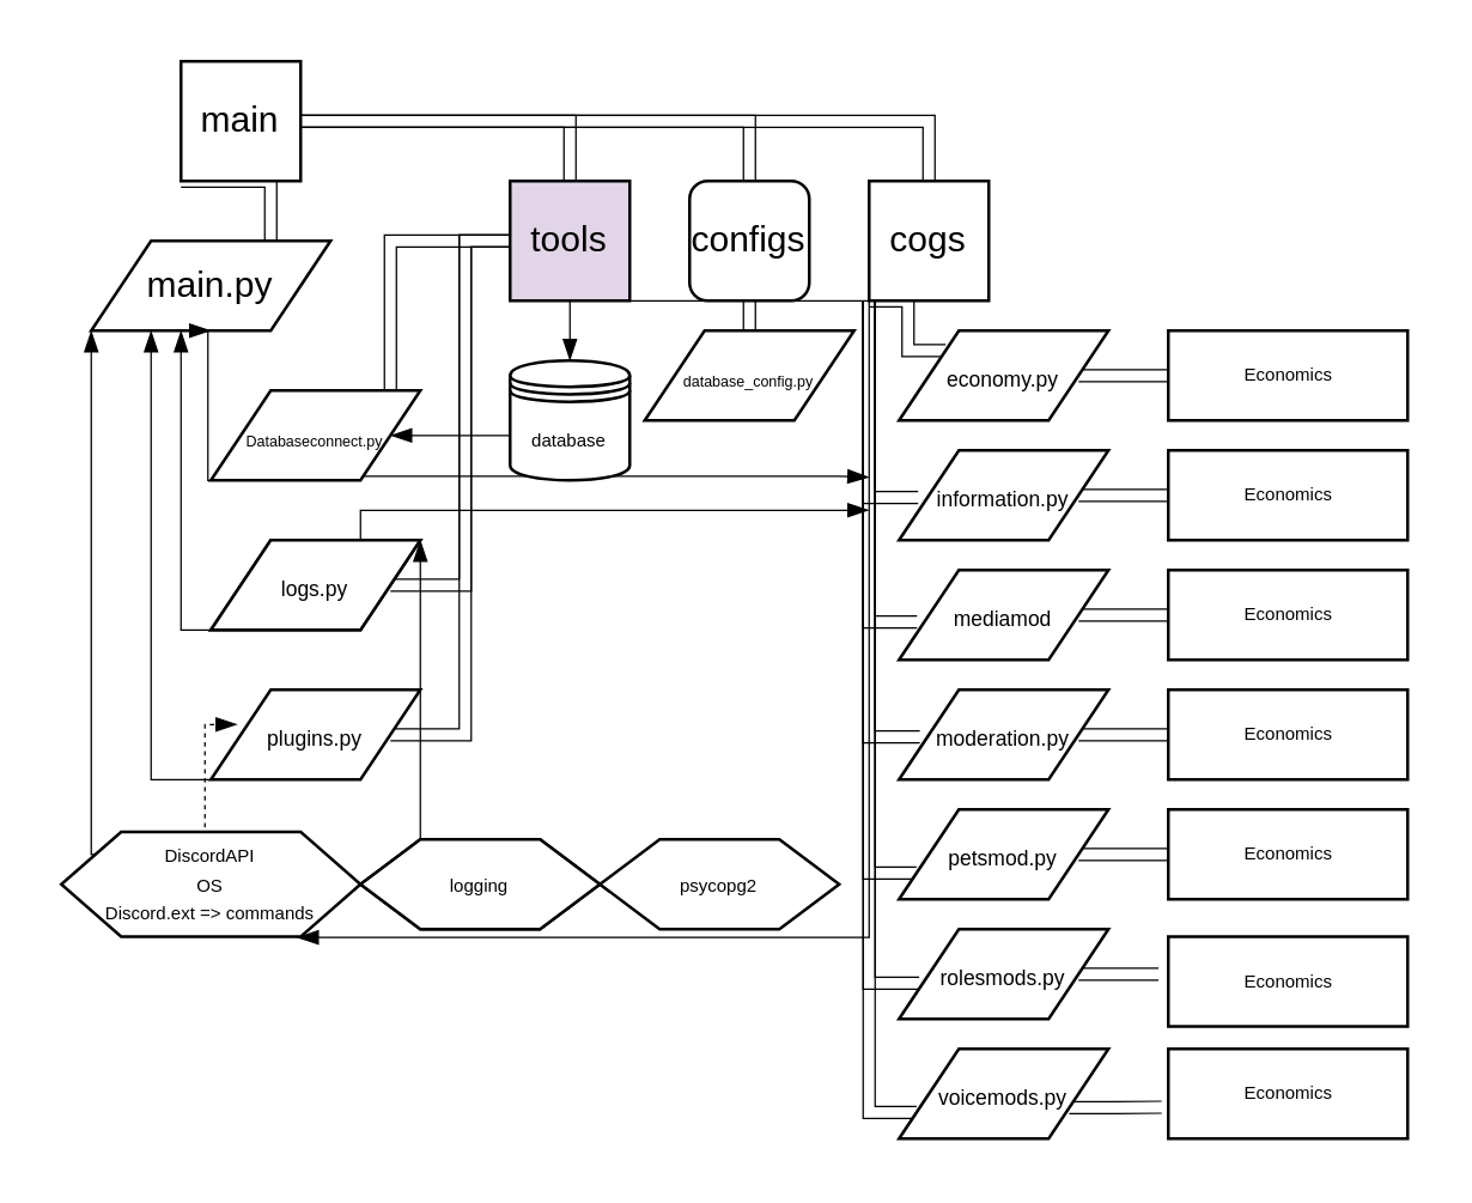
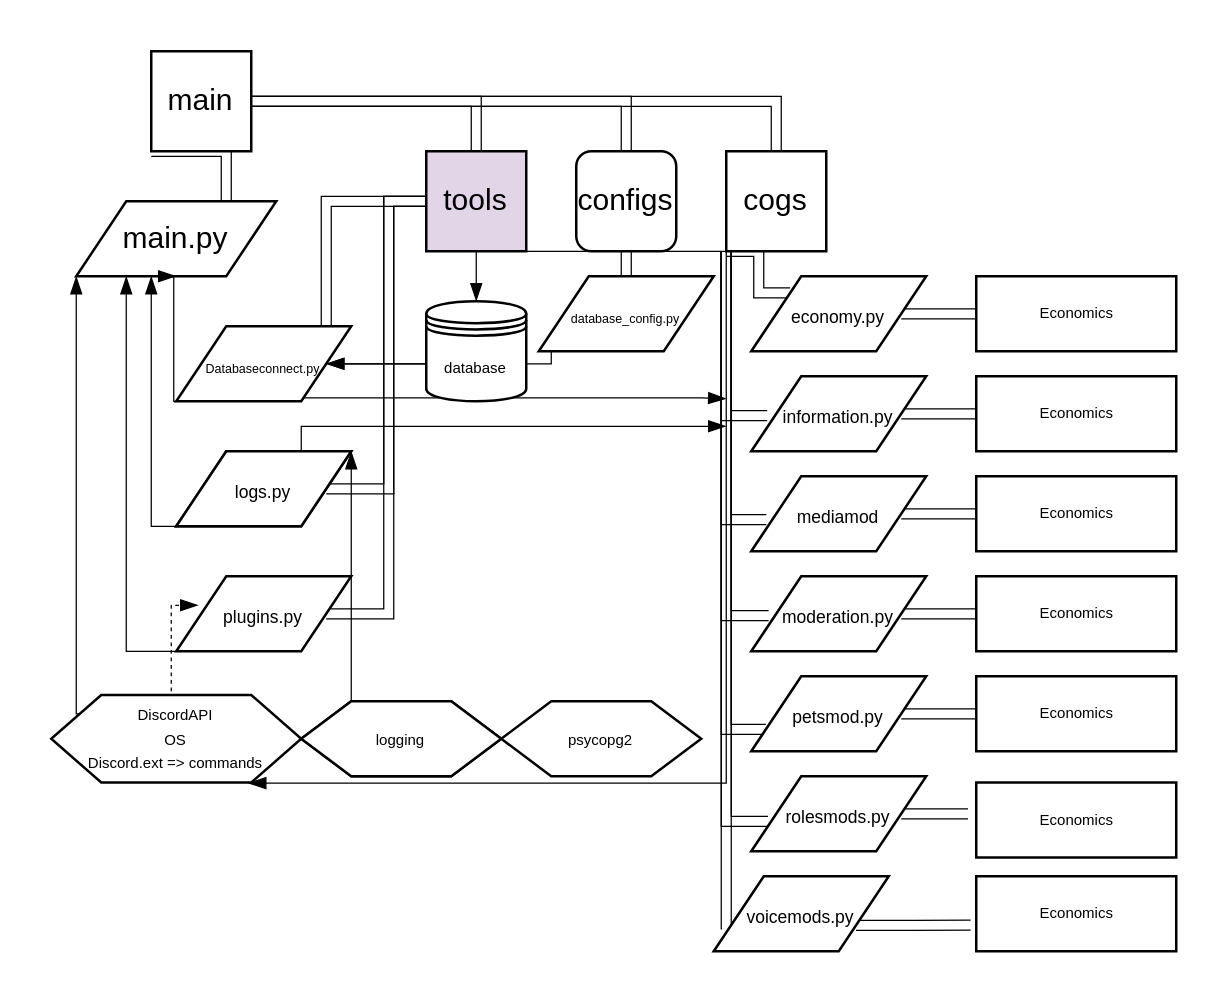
  <mxCell id="0" />
  <mxCell id="1" parent="0" />
  <mxCell id="2" style="rounded=0;orthogonalLoop=1;jettySize=auto;html=1;exitX=0;exitY=1;exitDx=0;exitDy=0;strokeWidth=0.5;endArrow=blockThin;endFill=1;edgeStyle=elbowEdgeStyle;entryX=0.75;entryY=0;entryDx=0;entryDy=0;shape=link;" edge="1" parent="1" source="6" target="7"><mxGeometry relative="1" as="geometry"><mxPoint x="130" y="90" as="targetPoint" /><Array as="points"><mxPoint x="90" y="70" /><mxPoint x="110" y="20" /></Array></mxGeometry></mxCell>
  <mxCell id="3" style="edgeStyle=elbowEdgeStyle;rounded=0;orthogonalLoop=1;jettySize=auto;html=1;strokeWidth=0.5;endArrow=blockThin;endFill=1;shape=link;" edge="1" parent="1" source="6" target="11"><mxGeometry relative="1" as="geometry"><Array as="points"><mxPoint x="190" y="40" /></Array></mxGeometry></mxCell>
  <mxCell id="4" style="edgeStyle=elbowEdgeStyle;shape=link;rounded=0;orthogonalLoop=1;jettySize=auto;html=1;strokeWidth=0.5;endArrow=blockThin;endFill=1;" edge="1" parent="1" source="6" target="13"><mxGeometry relative="1" as="geometry"><Array as="points"><mxPoint x="250" y="40" /><mxPoint x="280" y="40" /></Array></mxGeometry></mxCell>
  <mxCell id="5" style="edgeStyle=elbowEdgeStyle;shape=link;rounded=0;orthogonalLoop=1;jettySize=auto;html=1;strokeWidth=0.5;endArrow=blockThin;endFill=1;" edge="1" parent="1" source="6" target="23"><mxGeometry relative="1" as="geometry"><Array as="points"><mxPoint x="310" y="40" /><mxPoint x="320" y="50" /><mxPoint x="330" y="40" /></Array></mxGeometry></mxCell>
  <mxCell id="6" value="main" style="whiteSpace=wrap;html=1;aspect=fixed;" vertex="1" parent="1"><mxGeometry x="60" y="20" width="40" height="40" as="geometry" /></mxCell>
  <mxCell id="7" value="main.py" style="shape=parallelogram;perimeter=parallelogramPerimeter;whiteSpace=wrap;html=1;fixedSize=1;" vertex="1" parent="1"><mxGeometry x="30" y="80" width="80" height="30" as="geometry" /></mxCell>
  <mxCell id="8" value="" style="edgeStyle=elbowEdgeStyle;rounded=0;orthogonalLoop=1;jettySize=auto;html=1;strokeWidth=0.5;endArrow=blockThin;endFill=1;shape=link;" edge="1" parent="1" source="11" target="26"><mxGeometry relative="1" as="geometry"><Array as="points"><mxPoint x="130" y="120" /></Array></mxGeometry></mxCell>
  <mxCell id="9" style="edgeStyle=elbowEdgeStyle;rounded=0;orthogonalLoop=1;jettySize=auto;html=1;strokeWidth=0.5;fontSize=7;endArrow=blockThin;endFill=1;shape=link;" edge="1" parent="1" source="11" target="28"><mxGeometry relative="1" as="geometry" /></mxCell>
  <mxCell id="10" style="edgeStyle=elbowEdgeStyle;rounded=0;orthogonalLoop=1;jettySize=auto;html=1;strokeWidth=0.5;fontSize=7;endArrow=blockThin;endFill=1;shape=link;" edge="1" parent="1" source="11" target="30"><mxGeometry relative="1" as="geometry" /></mxCell>
  <mxCell id="11" value="tools&lt;br&gt;" style="whiteSpace=wrap;html=1;aspect=fixed;fillColor=#e1d5e7;" vertex="1" parent="1"><mxGeometry x="170" y="60" width="40" height="40" as="geometry" /></mxCell>
  <mxCell id="12" value="" style="edgeStyle=elbowEdgeStyle;rounded=0;orthogonalLoop=1;jettySize=auto;html=1;strokeWidth=0.5;fontSize=5;endArrow=blockThin;endFill=1;shape=link;" edge="1" parent="1" source="13" target="32"><mxGeometry relative="1" as="geometry" /></mxCell>
  <mxCell id="13" value="configs" style="whiteSpace=wrap;html=1;aspect=fixed;rounded=1;" vertex="1" parent="1"><mxGeometry x="230" y="60" width="40" height="40" as="geometry" /></mxCell>
  <mxCell id="14" style="edgeStyle=elbowEdgeStyle;rounded=0;orthogonalLoop=1;jettySize=auto;html=1;exitX=0;exitY=1;exitDx=0;exitDy=0;entryX=0;entryY=0;entryDx=0;entryDy=0;strokeWidth=0.5;fontSize=5;endArrow=blockThin;endFill=1;shape=link;" edge="1" parent="1" source="23" target="34"><mxGeometry relative="1" as="geometry" /></mxCell>
  <mxCell id="15" style="edgeStyle=elbowEdgeStyle;rounded=0;orthogonalLoop=1;jettySize=auto;html=1;entryX=0.091;entryY=0.524;entryDx=0;entryDy=0;entryPerimeter=0;strokeWidth=0.5;fontSize=5;endArrow=blockThin;endFill=1;shape=link;" edge="1" parent="1" source="23" target="36"><mxGeometry relative="1" as="geometry"><Array as="points"><mxPoint x="290" y="160" /></Array></mxGeometry></mxCell>
  <mxCell id="16" style="edgeStyle=elbowEdgeStyle;rounded=0;orthogonalLoop=1;jettySize=auto;html=1;entryX=0.086;entryY=0.579;entryDx=0;entryDy=0;entryPerimeter=0;strokeWidth=0.5;fontSize=5;endArrow=blockThin;endFill=1;shape=link;" edge="1" parent="1" source="23" target="38"><mxGeometry relative="1" as="geometry"><Array as="points"><mxPoint x="290" y="150" /></Array></mxGeometry></mxCell>
  <mxCell id="17" style="edgeStyle=elbowEdgeStyle;rounded=0;orthogonalLoop=1;jettySize=auto;html=1;entryX=0.099;entryY=0.524;entryDx=0;entryDy=0;entryPerimeter=0;strokeWidth=0.5;fontSize=5;endArrow=blockThin;endFill=1;shape=link;" edge="1" parent="1" source="23" target="40"><mxGeometry relative="1" as="geometry"><Array as="points"><mxPoint x="290" y="240" /></Array></mxGeometry></mxCell>
  <mxCell id="18" style="edgeStyle=elbowEdgeStyle;rounded=0;orthogonalLoop=1;jettySize=auto;html=1;entryX=0;entryY=0.75;entryDx=0;entryDy=0;strokeWidth=0.5;fontSize=5;endArrow=blockThin;endFill=1;shape=link;" edge="1" parent="1" source="23" target="42"><mxGeometry relative="1" as="geometry"><Array as="points"><mxPoint x="290" y="240" /></Array></mxGeometry></mxCell>
  <mxCell id="19" style="edgeStyle=elbowEdgeStyle;rounded=0;orthogonalLoop=1;jettySize=auto;html=1;entryX=0.096;entryY=0.603;entryDx=0;entryDy=0;entryPerimeter=0;strokeWidth=0.5;fontSize=5;endArrow=blockThin;endFill=1;shape=link;" edge="1" parent="1" source="23" target="44"><mxGeometry relative="1" as="geometry"><Array as="points"><mxPoint x="290" y="270" /></Array></mxGeometry></mxCell>
  <mxCell id="20" style="edgeStyle=elbowEdgeStyle;rounded=0;orthogonalLoop=1;jettySize=auto;html=1;entryX=0;entryY=0.75;entryDx=0;entryDy=0;strokeWidth=0.5;fontSize=5;endArrow=blockThin;endFill=1;shape=link;" edge="1" parent="1" source="23" target="46"><mxGeometry relative="1" as="geometry"><Array as="points"><mxPoint x="290" y="110" /><mxPoint x="290" y="280" /></Array></mxGeometry></mxCell>
  <mxCell id="21" style="edgeStyle=elbowEdgeStyle;rounded=0;orthogonalLoop=1;jettySize=auto;html=1;exitX=0;exitY=1;exitDx=0;exitDy=0;entryX=0.5;entryY=0;entryDx=0;entryDy=0;strokeWidth=0.5;fontSize=6;endArrow=blockThin;endFill=1;" edge="1" parent="1" source="23" target="58"><mxGeometry relative="1" as="geometry"><Array as="points"><mxPoint x="190" y="120" /></Array></mxGeometry></mxCell>
  <mxCell id="22" style="edgeStyle=elbowEdgeStyle;rounded=0;orthogonalLoop=1;jettySize=auto;html=1;entryX=0.788;entryY=1.007;entryDx=0;entryDy=0;strokeWidth=0.5;fontSize=6;endArrow=blockThin;endFill=1;entryPerimeter=0;" edge="1" parent="1" source="23" target="49"><mxGeometry relative="1" as="geometry"><Array as="points"><mxPoint x="290" y="110" /><mxPoint x="260" y="330" /><mxPoint x="140" y="330" /><mxPoint x="290" y="270" /><mxPoint x="200" y="330" /><mxPoint x="300" y="270" /><mxPoint x="110" y="350" /></Array></mxGeometry></mxCell>
  <mxCell id="23" value="cogs" style="whiteSpace=wrap;html=1;aspect=fixed;" vertex="1" parent="1"><mxGeometry x="290" y="60" width="40" height="40" as="geometry" /></mxCell>
  <mxCell id="24" style="edgeStyle=elbowEdgeStyle;rounded=0;orthogonalLoop=1;jettySize=auto;html=1;exitX=0;exitY=1;exitDx=0;exitDy=0;strokeWidth=0.5;fontSize=6;endArrow=blockThin;endFill=1;" edge="1" parent="1" source="26"><mxGeometry relative="1" as="geometry"><mxPoint x="70" y="110" as="targetPoint" /><Array as="points"><mxPoint x="69" y="110" /></Array></mxGeometry></mxCell>
  <mxCell id="25" style="edgeStyle=elbowEdgeStyle;rounded=0;orthogonalLoop=1;jettySize=auto;html=1;exitX=0.75;exitY=1;exitDx=0;exitDy=0;strokeWidth=0.5;fontSize=6;endArrow=blockThin;endFill=1;" edge="1" parent="1" source="26"><mxGeometry relative="1" as="geometry"><mxPoint x="290" y="159" as="targetPoint" /><Array as="points"><mxPoint x="280" y="170" /><mxPoint x="120" y="170" /></Array></mxGeometry></mxCell>
  <mxCell id="26" value="&lt;font style=&quot;font-size: 5px;&quot;&gt;Databaseconnect.py&lt;/font&gt;" style="shape=parallelogram;perimeter=parallelogramPerimeter;whiteSpace=wrap;html=1;fixedSize=1;" vertex="1" parent="1"><mxGeometry x="70" y="130" width="70" height="30" as="geometry" /></mxCell>
  <mxCell id="27" style="edgeStyle=elbowEdgeStyle;rounded=0;orthogonalLoop=1;jettySize=auto;html=1;exitX=0;exitY=1;exitDx=0;exitDy=0;strokeWidth=0.5;fontSize=6;endArrow=blockThin;endFill=1;" edge="1" parent="1" source="28"><mxGeometry relative="1" as="geometry"><mxPoint x="60" y="110" as="targetPoint" /><Array as="points"><mxPoint x="60" y="160" /></Array></mxGeometry></mxCell>
  <mxCell id="28" value="&lt;font style=&quot;font-size: 7px;&quot;&gt;logs.py&lt;/font&gt;" style="shape=parallelogram;perimeter=parallelogramPerimeter;whiteSpace=wrap;html=1;fixedSize=1;" vertex="1" parent="1"><mxGeometry x="70" y="180" width="70" height="30" as="geometry" /></mxCell>
  <mxCell id="29" style="edgeStyle=elbowEdgeStyle;rounded=0;orthogonalLoop=1;jettySize=auto;html=1;exitX=0;exitY=1;exitDx=0;exitDy=0;entryX=0.25;entryY=1;entryDx=0;entryDy=0;strokeWidth=0.5;fontSize=6;endArrow=blockThin;endFill=1;" edge="1" parent="1" source="30" target="7"><mxGeometry relative="1" as="geometry"><Array as="points"><mxPoint x="50" y="190" /></Array></mxGeometry></mxCell>
  <mxCell id="30" value="&lt;font style=&quot;font-size: 7px;&quot;&gt;plugins.py&lt;br&gt;&lt;/font&gt;" style="shape=parallelogram;perimeter=parallelogramPerimeter;whiteSpace=wrap;html=1;fixedSize=1;" vertex="1" parent="1"><mxGeometry x="70" y="230" width="70" height="30" as="geometry" /></mxCell>
+ <mxCell id="31" style="edgeStyle=elbowEdgeStyle;rounded=0;orthogonalLoop=1;jettySize=auto;html=1;exitX=0;exitY=1;exitDx=0;exitDy=0;entryX=1;entryY=0.5;entryDx=0;entryDy=0;strokeWidth=0.5;fontSize=6;endArrow=blockThin;endFill=1;" edge="1" parent="1" source="32" target="26"><mxGeometry relative="1" as="geometry"><Array as="points"><mxPoint x="220" y="150" /><mxPoint x="190" y="150" /></Array></mxGeometry></mxCell>
  <mxCell id="32" value="&lt;font style=&quot;font-size: 5px;&quot;&gt;database_config.py&lt;/font&gt;" style="shape=parallelogram;perimeter=parallelogramPerimeter;whiteSpace=wrap;html=1;fixedSize=1;" vertex="1" parent="1"><mxGeometry x="215" y="110" width="70" height="30" as="geometry" /></mxCell>
  <mxCell id="33" style="edgeStyle=elbowEdgeStyle;rounded=0;orthogonalLoop=1;jettySize=auto;html=1;exitX=1;exitY=0.5;exitDx=0;exitDy=0;entryX=0;entryY=0.5;entryDx=0;entryDy=0;strokeWidth=0.5;fontSize=6;endArrow=blockThin;endFill=1;shape=link;" edge="1" parent="1" source="34" target="56"><mxGeometry relative="1" as="geometry" /></mxCell>
  <mxCell id="34" value="&lt;font style=&quot;font-size: 7px;&quot;&gt;economy.py&lt;br&gt;&lt;/font&gt;" style="shape=parallelogram;perimeter=parallelogramPerimeter;whiteSpace=wrap;html=1;fixedSize=1;" vertex="1" parent="1"><mxGeometry x="300" y="110" width="70" height="30" as="geometry" /></mxCell>
  <mxCell id="35" style="edgeStyle=elbowEdgeStyle;shape=link;rounded=0;orthogonalLoop=1;jettySize=auto;html=1;exitX=1;exitY=0.5;exitDx=0;exitDy=0;entryX=0;entryY=0.5;entryDx=0;entryDy=0;strokeWidth=0.5;fontSize=6;endArrow=blockThin;endFill=1;" edge="1" parent="1" source="36" target="64"><mxGeometry relative="1" as="geometry" /></mxCell>
  <mxCell id="36" value="&lt;span style=&quot;font-size: 7px;&quot;&gt;information.py&lt;/span&gt;" style="shape=parallelogram;perimeter=parallelogramPerimeter;whiteSpace=wrap;html=1;fixedSize=1;" vertex="1" parent="1"><mxGeometry x="300" y="150" width="70" height="30" as="geometry" /></mxCell>
  <mxCell id="37" style="edgeStyle=elbowEdgeStyle;shape=link;rounded=0;orthogonalLoop=1;jettySize=auto;html=1;exitX=1;exitY=0.5;exitDx=0;exitDy=0;entryX=0;entryY=0.5;entryDx=0;entryDy=0;strokeWidth=0.5;fontSize=6;endArrow=blockThin;endFill=1;" edge="1" parent="1" source="38" target="59"><mxGeometry relative="1" as="geometry" /></mxCell>
  <mxCell id="38" value="&lt;font style=&quot;font-size: 7px;&quot;&gt;mediamod&lt;/font&gt;" style="shape=parallelogram;perimeter=parallelogramPerimeter;whiteSpace=wrap;html=1;fixedSize=1;" vertex="1" parent="1"><mxGeometry x="300" y="190" width="70" height="30" as="geometry" /></mxCell>
  <mxCell id="39" style="edgeStyle=elbowEdgeStyle;shape=link;rounded=0;orthogonalLoop=1;jettySize=auto;html=1;exitX=1;exitY=0.5;exitDx=0;exitDy=0;entryX=0;entryY=0.5;entryDx=0;entryDy=0;strokeWidth=0.5;fontSize=6;endArrow=blockThin;endFill=1;" edge="1" parent="1" source="40" target="60"><mxGeometry relative="1" as="geometry" /></mxCell>
  <mxCell id="40" value="&lt;font style=&quot;font-size: 7px;&quot;&gt;moderation.py&lt;/font&gt;" style="shape=parallelogram;perimeter=parallelogramPerimeter;whiteSpace=wrap;html=1;fixedSize=1;" vertex="1" parent="1"><mxGeometry x="300" y="230" width="70" height="30" as="geometry" /></mxCell>
  <mxCell id="41" value="" style="edgeStyle=elbowEdgeStyle;shape=link;rounded=0;orthogonalLoop=1;jettySize=auto;html=1;strokeWidth=0.5;fontSize=6;endArrow=blockThin;endFill=1;" edge="1" parent="1" source="42" target="62"><mxGeometry relative="1" as="geometry" /></mxCell>
  <mxCell id="42" value="&lt;span style=&quot;font-size: 7px;&quot;&gt;petsmod.py&lt;/span&gt;" style="shape=parallelogram;perimeter=parallelogramPerimeter;whiteSpace=wrap;html=1;fixedSize=1;" vertex="1" parent="1"><mxGeometry x="300" y="270" width="70" height="30" as="geometry" /></mxCell>
  <mxCell id="43" style="edgeStyle=elbowEdgeStyle;shape=link;rounded=0;orthogonalLoop=1;jettySize=auto;html=1;exitX=1;exitY=0.5;exitDx=0;exitDy=0;entryX=-0.041;entryY=0.417;entryDx=0;entryDy=0;entryPerimeter=0;strokeWidth=0.5;fontSize=6;endArrow=blockThin;endFill=1;" edge="1" parent="1" source="44" target="61"><mxGeometry relative="1" as="geometry" /></mxCell>
  <mxCell id="44" value="&lt;font style=&quot;font-size: 7px;&quot;&gt;rolesmods.py&lt;/font&gt;" style="shape=parallelogram;perimeter=parallelogramPerimeter;whiteSpace=wrap;html=1;fixedSize=1;" vertex="1" parent="1"><mxGeometry x="300" y="310" width="70" height="30" as="geometry" /></mxCell>
  <mxCell id="45" style="edgeStyle=elbowEdgeStyle;rounded=0;orthogonalLoop=1;jettySize=auto;html=1;exitX=1;exitY=0.75;exitDx=0;exitDy=0;entryX=-0.028;entryY=0.65;entryDx=0;entryDy=0;strokeWidth=0.5;fontSize=6;endArrow=blockThin;endFill=1;shape=link;entryPerimeter=0;" edge="1" parent="1" source="46" target="63"><mxGeometry relative="1" as="geometry" /></mxCell>
- <mxCell id="46" value="&lt;font style=&quot;font-size: 7px;&quot;&gt;voicemods.py&lt;/font&gt;" style="shape=parallelogram;perimeter=parallelogramPerimeter;whiteSpace=wrap;html=1;fixedSize=1;" vertex="1" parent="1"><mxGeometry x="300" y="350" width="70" height="30" as="geometry" /></mxCell>
+ <mxCell id="46" value="&lt;font style=&quot;font-size: 7px;&quot;&gt;voicemods.py&lt;/font&gt;" style="shape=parallelogram;perimeter=parallelogramPerimeter;whiteSpace=wrap;html=1;fixedSize=1;" vertex="1" parent="1"><mxGeometry x="285" y="350" width="70" height="30" as="geometry" /></mxCell>
  <mxCell id="47" style="edgeStyle=elbowEdgeStyle;rounded=0;orthogonalLoop=1;jettySize=auto;html=1;exitX=0.5;exitY=0;exitDx=0;exitDy=0;entryX=0;entryY=1;entryDx=0;entryDy=0;strokeWidth=0.5;fontSize=8;endArrow=blockThin;endFill=1;" edge="1" parent="1" target="7"><mxGeometry relative="1" as="geometry"><mxPoint x="45" y="285" as="sourcePoint" /><Array as="points"><mxPoint x="30" y="150" /><mxPoint x="45" y="160" /><mxPoint x="46" y="113" /></Array></mxGeometry></mxCell>
  <mxCell id="48" style="edgeStyle=elbowEdgeStyle;rounded=0;orthogonalLoop=1;jettySize=auto;html=1;exitX=0.375;exitY=0;exitDx=0;exitDy=0;entryX=0.126;entryY=0.387;entryDx=0;entryDy=0;entryPerimeter=0;strokeWidth=0.5;fontSize=6;endArrow=blockThin;endFill=1;dashed=1;" edge="1" parent="1" source="49" target="30"><mxGeometry relative="1" as="geometry" /></mxCell>
  <mxCell id="49" value="&lt;font style=&quot;font-size: 6px;&quot;&gt;DiscordAPI&lt;br&gt;OS&lt;br&gt;Discord.ext =&amp;gt; commands&lt;/font&gt;" style="shape=hexagon;perimeter=hexagonPerimeter2;whiteSpace=wrap;html=1;fixedSize=1;fontSize=8;" vertex="1" parent="1"><mxGeometry y="277.5" width="100" height="35" as="geometry" x="20" /></mxCell>
  <mxCell id="50" style="edgeStyle=elbowEdgeStyle;rounded=0;orthogonalLoop=1;jettySize=auto;html=1;entryX=1;entryY=0;entryDx=0;entryDy=0;strokeWidth=0.5;fontSize=6;endArrow=blockThin;endFill=1;" edge="1" parent="1" source="51" target="28"><mxGeometry relative="1" as="geometry" /></mxCell>
  <mxCell id="51" value="&lt;span style=&quot;font-size: 6px;&quot;&gt;logging&lt;/span&gt;" style="shape=hexagon;perimeter=hexagonPerimeter2;whiteSpace=wrap;html=1;fixedSize=1;fontSize=8;" vertex="1" parent="1"><mxGeometry x="120" y="280" width="80" height="30" as="geometry" /></mxCell>
  <mxCell id="52" value="&lt;span style=&quot;font-size: 6px;&quot;&gt;logging&lt;/span&gt;" style="shape=hexagon;perimeter=hexagonPerimeter2;whiteSpace=wrap;html=1;fixedSize=1;fontSize=8;" vertex="1" parent="1"><mxGeometry x="120" y="280" width="80" height="30" as="geometry" /></mxCell>
  <mxCell id="53" style="edgeStyle=elbowEdgeStyle;rounded=0;orthogonalLoop=1;jettySize=auto;html=1;exitX=0.75;exitY=0;exitDx=0;exitDy=0;strokeWidth=0.5;fontSize=6;endArrow=blockThin;endFill=1;" edge="1" parent="1" source="54"><mxGeometry relative="1" as="geometry"><mxPoint x="290" y="170" as="targetPoint" /><Array as="points"><mxPoint x="120" y="170" /></Array></mxGeometry></mxCell>
  <mxCell id="54" value="&lt;font style=&quot;font-size: 7px;&quot;&gt;logs.py&lt;/font&gt;" style="shape=parallelogram;perimeter=parallelogramPerimeter;whiteSpace=wrap;html=1;fixedSize=1;" vertex="1" parent="1"><mxGeometry x="70" y="180" width="70" height="30" as="geometry" /></mxCell>
  <mxCell id="55" value="&lt;span style=&quot;font-size: 6px;&quot;&gt;psycopg2&lt;/span&gt;" style="shape=hexagon;perimeter=hexagonPerimeter2;whiteSpace=wrap;html=1;fixedSize=1;fontSize=8;" vertex="1" parent="1"><mxGeometry x="200" y="280" width="80" height="30" as="geometry" /></mxCell>
  <mxCell id="56" value="Economics" style="html=1;fontSize=6;" vertex="1" parent="1"><mxGeometry x="390" y="110" width="80" height="30" as="geometry" /></mxCell>
  <mxCell id="57" style="edgeStyle=elbowEdgeStyle;rounded=0;orthogonalLoop=1;jettySize=auto;html=1;entryX=1;entryY=0.5;entryDx=0;entryDy=0;strokeWidth=0.5;fontSize=6;endArrow=blockThin;endFill=1;" edge="1" parent="1" source="58" target="26"><mxGeometry relative="1" as="geometry"><Array as="points"><mxPoint x="190" y="150" /><mxPoint x="240" y="160" /></Array></mxGeometry></mxCell>
  <mxCell id="58" value="database" style="shape=datastore;whiteSpace=wrap;html=1;fontSize=6;" vertex="1" parent="1"><mxGeometry x="170" y="120" width="40" height="40" as="geometry" /></mxCell>
  <mxCell id="59" value="Economics" style="html=1;fontSize=6;" vertex="1" parent="1"><mxGeometry x="390" y="190" width="80" height="30" as="geometry" /></mxCell>
  <mxCell id="60" value="Economics" style="html=1;fontSize=6;" vertex="1" parent="1"><mxGeometry x="390" y="230" width="80" height="30" as="geometry" /></mxCell>
  <mxCell id="61" value="Economics" style="html=1;fontSize=6;" vertex="1" parent="1"><mxGeometry x="390" y="312.5" width="80" height="30" as="geometry" /></mxCell>
  <mxCell id="62" value="Economics" style="html=1;fontSize=6;" vertex="1" parent="1"><mxGeometry x="390" y="270" width="80" height="30" as="geometry" /></mxCell>
  <mxCell id="63" value="Economics" style="html=1;fontSize=6;" vertex="1" parent="1"><mxGeometry x="390" y="350" width="80" height="30" as="geometry" /></mxCell>
  <mxCell id="64" value="Economics" style="html=1;fontSize=6;" vertex="1" parent="1"><mxGeometry x="390" y="150" width="80" height="30" as="geometry" /></mxCell>
